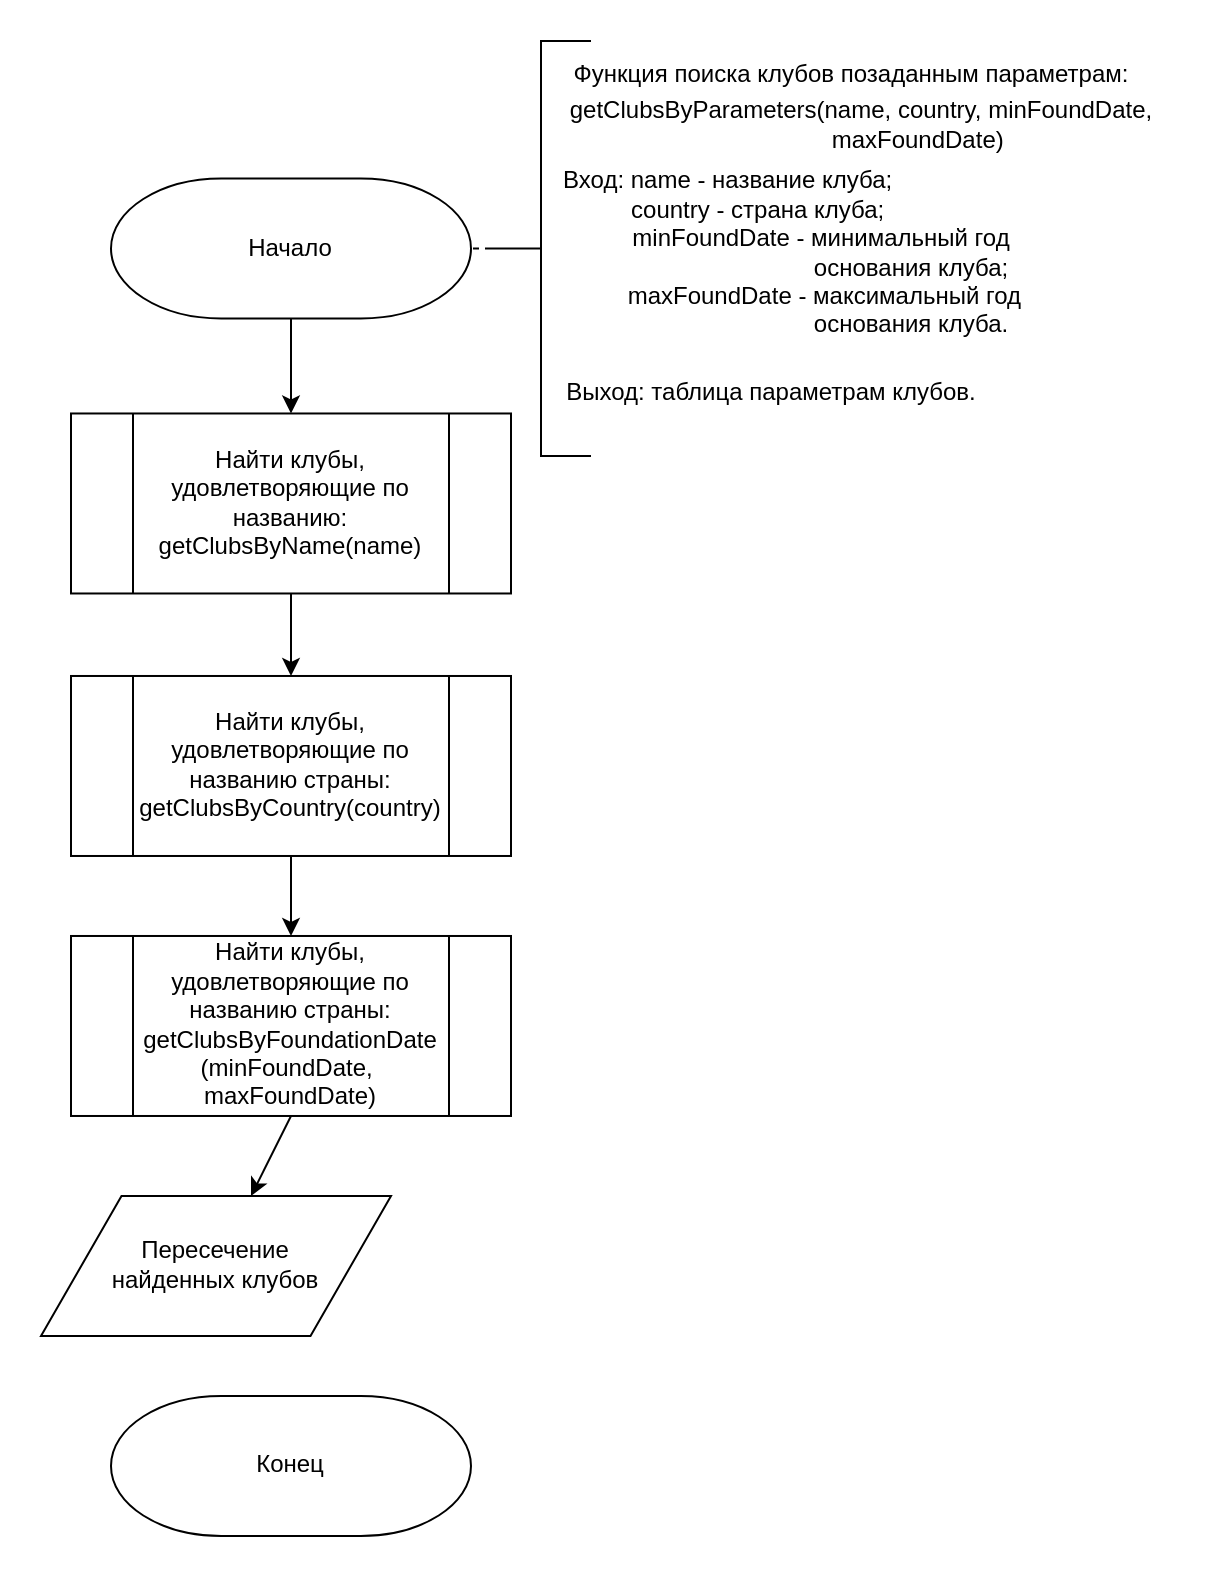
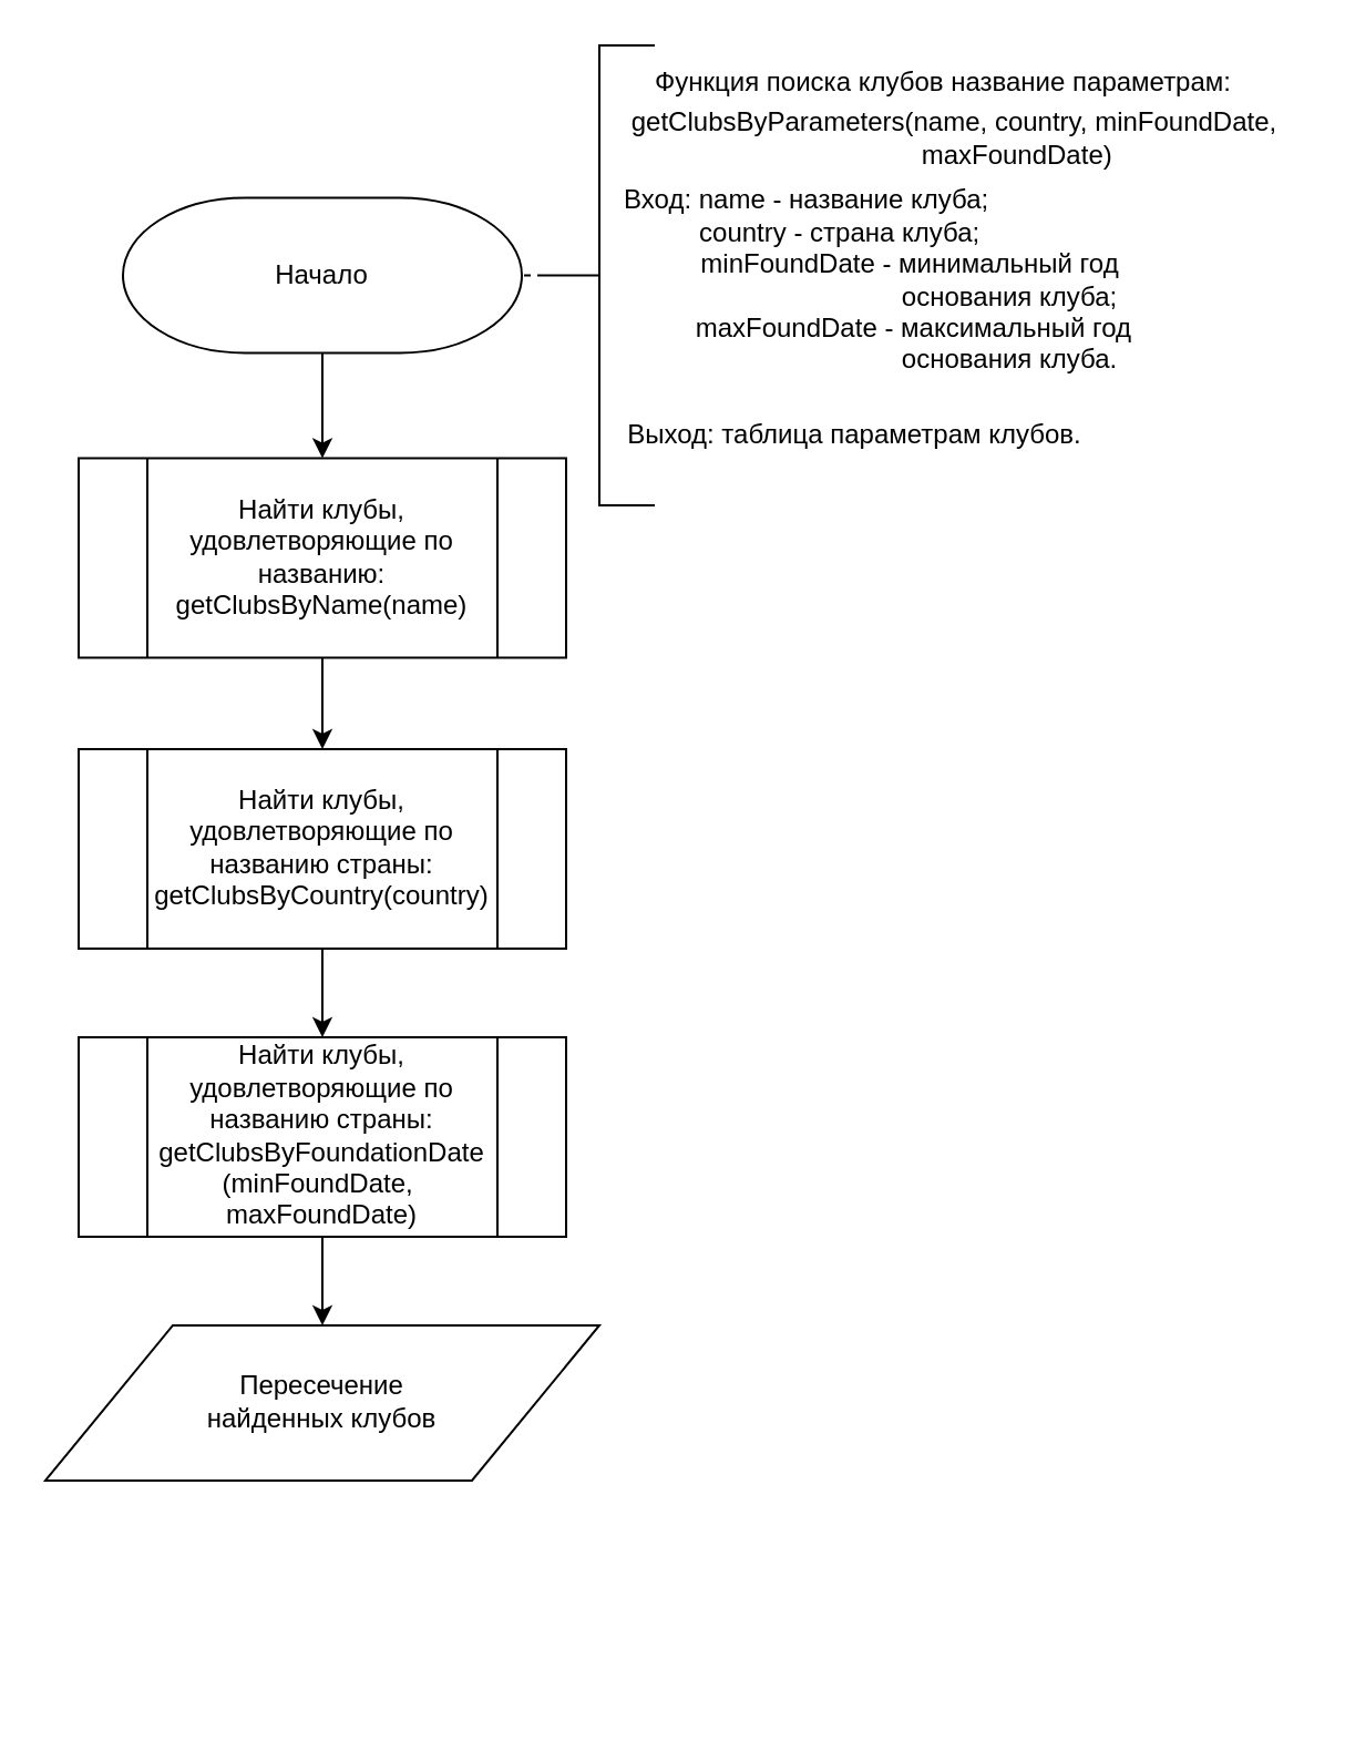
  <mxCell id="0" />
  <mxCell id="1" parent="0" />
  <mxCell id="2" style="edgeStyle=none;html=1;exitX=0.5;exitY=1;exitDx=0;exitDy=0;exitPerimeter=0;entryX=0.5;entryY=0;entryDx=0;entryDy=0;endArrow=classic;endFill=1;" edge="1" parent="1" source="3" target="7"><mxGeometry relative="1" as="geometry" /></mxCell>
  <mxCell id="3" value="Начало" style="strokeWidth=1;html=1;shape=mxgraph.flowchart.terminator;whiteSpace=wrap;" vertex="1" parent="1"><mxGeometry x="55" y="88.75" width="180" height="70" as="geometry" /></mxCell>
  <mxCell id="4" style="edgeStyle=none;html=1;exitX=0;exitY=0.5;exitDx=0;exitDy=0;exitPerimeter=0;entryX=1;entryY=0.5;entryDx=0;entryDy=0;entryPerimeter=0;endArrow=none;endFill=0;dashed=1;" edge="1" parent="1" source="5" target="3"><mxGeometry relative="1" as="geometry" /></mxCell>
  <mxCell id="5" value="" style="strokeWidth=1;html=1;shape=mxgraph.flowchart.annotation_2;align=left;labelPosition=right;pointerEvents=1;" vertex="1" parent="1"><mxGeometry x="245" y="20" width="50" height="207.49" as="geometry" /></mxCell>
  <mxCell id="6" style="edgeStyle=none;html=1;exitX=0.5;exitY=1;exitDx=0;exitDy=0;entryX=0.5;entryY=0;entryDx=0;entryDy=0;endArrow=classic;endFill=1;" edge="1" parent="1" source="7" target="14"><mxGeometry relative="1" as="geometry" /></mxCell>
  <mxCell id="7" value="Найти клубы, удовлетворяющие по названию:&lt;br&gt;getClubsByName(name)" style="verticalLabelPosition=middle;verticalAlign=middle;html=1;shape=process;whiteSpace=wrap;rounded=0;size=0.14;arcSize=6;horizontal=1;align=center;labelPosition=center;" vertex="1" parent="1"><mxGeometry x="35" y="206.24" width="220" height="90" as="geometry" /></mxCell>
- <mxCell id="8" value="Функция поиска клубов позаданным параметрам:" style="text;html=1;align=center;verticalAlign=middle;resizable=0;points=[];autosize=1;strokeColor=none;fillColor=none;" vertex="1" parent="1"><mxGeometry x="275" y="26.87" width="300" height="20" as="geometry" /></mxCell>
- <mxCell id="9" value="Конец" style="strokeWidth=1;html=1;shape=mxgraph.flowchart.terminator;whiteSpace=wrap;" vertex="1" parent="1"><mxGeometry x="55" y="697.49" width="180" height="70" as="geometry" /></mxCell>
+ <mxCell id="8" value="Функция поиска клубов название параметрам:" style="text;html=1;align=center;verticalAlign=middle;resizable=0;points=[];autosize=1;strokeColor=none;fillColor=none;" vertex="1" parent="1"><mxGeometry x="275" y="26.87" width="300" height="20" as="geometry" /></mxCell>
  <mxCell id="10" value="Вход: name - название клуба;&amp;nbsp;&lt;br&gt;&amp;nbsp; &amp;nbsp; &amp;nbsp; &amp;nbsp; country - страна клуба;&lt;br&gt;&amp;nbsp; &amp;nbsp; &amp;nbsp; &amp;nbsp; &amp;nbsp; &amp;nbsp; &amp;nbsp; &amp;nbsp; &amp;nbsp; &amp;nbsp; &amp;nbsp; &amp;nbsp; &amp;nbsp; &amp;nbsp;minFoundDate - минимальный год&lt;br&gt;&amp;nbsp; &amp;nbsp; &amp;nbsp; &amp;nbsp; &amp;nbsp; &amp;nbsp; &amp;nbsp; &amp;nbsp; &amp;nbsp; &amp;nbsp; &amp;nbsp; &amp;nbsp; &amp;nbsp; &amp;nbsp; &amp;nbsp; &amp;nbsp; &amp;nbsp; &amp;nbsp; &amp;nbsp; &amp;nbsp; &amp;nbsp; &amp;nbsp; &amp;nbsp; &amp;nbsp; &amp;nbsp; &amp;nbsp; &amp;nbsp; основания клуба;&lt;br&gt;&lt;span style=&quot;white-space: pre&quot;&gt;&#09;&lt;/span&gt;&lt;span style=&quot;white-space: pre&quot;&gt;&#09;&lt;/span&gt;&lt;span style=&quot;white-space: pre&quot;&gt;&#09;&lt;/span&gt;&amp;nbsp; &amp;nbsp; maxFoundDate - максимальный год&lt;br&gt;&amp;nbsp; &amp;nbsp; &amp;nbsp; &amp;nbsp; &amp;nbsp; &amp;nbsp; &amp;nbsp; &amp;nbsp; &amp;nbsp; &amp;nbsp; &amp;nbsp; &amp;nbsp; &amp;nbsp; &amp;nbsp; &amp;nbsp; &amp;nbsp; &amp;nbsp; &amp;nbsp; &amp;nbsp; &amp;nbsp; &amp;nbsp; &amp;nbsp; &amp;nbsp; &amp;nbsp; &amp;nbsp; &amp;nbsp; &amp;nbsp; основания&amp;nbsp;клуба." style="text;html=1;align=center;verticalAlign=middle;resizable=0;points=[];autosize=1;strokeColor=none;fillColor=none;fontSize=12;" vertex="1" parent="1"><mxGeometry x="210" y="81.24" width="310" height="90" as="geometry" /></mxCell>
  <mxCell id="11" value="Выход: таблица параметрам клубов." style="text;html=1;align=center;verticalAlign=middle;resizable=0;points=[];autosize=1;strokeColor=none;fillColor=none;fontSize=12;" vertex="1" parent="1"><mxGeometry x="275" y="186.24" width="220" height="20" as="geometry" /></mxCell>
  <mxCell id="12" value="getClubsByParameters(name, country, minFoundDate,&lt;br&gt;&lt;span style=&quot;white-space: pre&quot;&gt;&#09;&lt;/span&gt;&lt;span style=&quot;white-space: pre&quot;&gt;&#09;&lt;/span&gt;&amp;nbsp;maxFoundDate)" style="text;html=1;align=center;verticalAlign=middle;resizable=0;points=[];autosize=1;strokeColor=none;fillColor=none;" vertex="1" parent="1"><mxGeometry x="275" y="46.87" width="310" height="30" as="geometry" /></mxCell>
  <mxCell id="13" style="edgeStyle=none;html=1;exitX=0.5;exitY=1;exitDx=0;exitDy=0;endArrow=classic;endFill=1;" edge="1" parent="1" source="14" target="16"><mxGeometry relative="1" as="geometry" /></mxCell>
  <mxCell id="14" value="Найти клубы, удовлетворяющие по названию страны:&lt;br&gt;getClubsByCountry(country)" style="verticalLabelPosition=middle;verticalAlign=middle;html=1;shape=process;whiteSpace=wrap;rounded=0;size=0.14;arcSize=6;horizontal=1;align=center;labelPosition=center;" vertex="1" parent="1"><mxGeometry x="35" y="337.49" width="220" height="90" as="geometry" /></mxCell>
  <mxCell id="15" style="edgeStyle=none;html=1;exitX=0.5;exitY=1;exitDx=0;exitDy=0;endArrow=classic;endFill=1;" edge="1" parent="1" source="16" target="17"><mxGeometry relative="1" as="geometry" /></mxCell>
  <mxCell id="16" value="Найти клубы, удовлетворяющие по названию страны:&lt;br&gt;getClubsByFoundationDate&lt;br&gt;(&lt;span&gt;minFoundDate,&amp;nbsp;&lt;br&gt;&lt;/span&gt;&lt;span&gt;maxFoundDate&lt;/span&gt;)" style="verticalLabelPosition=middle;verticalAlign=middle;html=1;shape=process;whiteSpace=wrap;rounded=0;size=0.14;arcSize=6;horizontal=1;align=center;labelPosition=center;" vertex="1" parent="1"><mxGeometry x="35" y="467.49" width="220" height="90" as="geometry" /></mxCell>
- <mxCell id="17" value="Пересечение &lt;br&gt;найденных клубов" style="shape=parallelogram;html=1;strokeWidth=1;perimeter=parallelogramPerimeter;whiteSpace=wrap;rounded=0;arcSize=12;size=0.23;fontSize=12;" vertex="1" parent="1"><mxGeometry x="20" y="597.49" width="175" height="70" as="geometry" /></mxCell>
+ <mxCell id="17" value="Пересечение &lt;br&gt;найденных клубов" style="shape=parallelogram;html=1;strokeWidth=1;perimeter=parallelogramPerimeter;whiteSpace=wrap;rounded=0;arcSize=12;size=0.23;fontSize=12;" vertex="1" parent="1"><mxGeometry x="20" y="597.49" width="250" height="70" as="geometry" /></mxCell>
